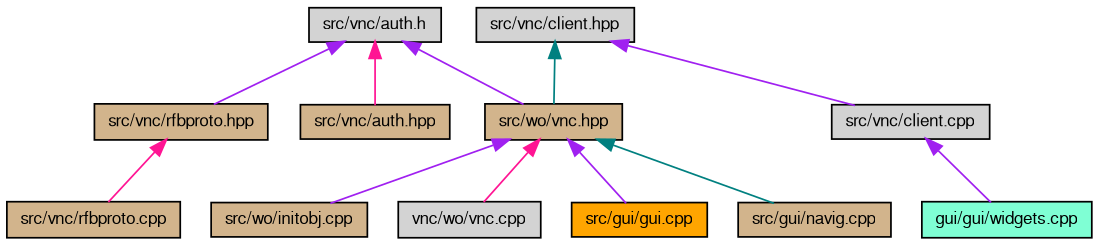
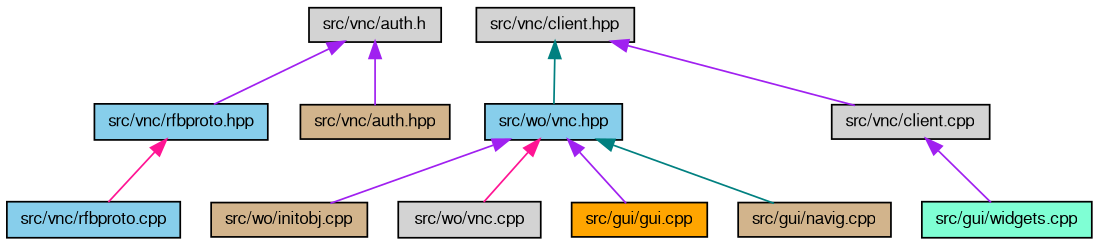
  digraph {
    node [color=black fillcolor=lightgrey fontname=FreeSans fontsize=10 shape=record style=filled]
    edge [color=purple dir=back fontname=FreeSans fontsize=10 labelfontname=FreeSans labelfontsize=10 style=solid]
    n1 [fontcolor=black height=0.2 label="src/vnc/auth.h" width=0.4]
-   n2 [fillcolor=tan height=0.2 label="src/wo/vnc.hpp" width=0.4]
+   n2 [fillcolor=skyblue height=0.2 label="src/wo/vnc.hpp" width=0.4]
    n3 [fillcolor=tan height=0.2 label="src/vnc/auth.hpp" width=0.4]
-   n4 [fillcolor=tan height=0.2 label="src/vnc/rfbproto.hpp" width=0.4]
+   n4 [fillcolor=skyblue height=0.2 label="src/vnc/rfbproto.hpp" width=0.4]
    n5 [fillcolor=orange height=0.2 label="src/gui/gui.cpp" width=0.4]
    n6 [fillcolor=tan height=0.2 label="src/gui/navig.cpp" width=0.4]
    n7 [fillcolor=tan height=0.2 label="src/wo/initobj.cpp" width=0.4]
-   n8 [height=0.2 label="vnc/wo/vnc.cpp" width=0.4]
-   n9 [fillcolor=tan height=0.2 label="src/vnc/rfbproto.cpp" width=0.4]
-   n10 [fillcolor=aquamarine height=0.2 label="gui/gui/widgets.cpp" width=0.4]
+   n8 [height=0.2 label="src/wo/vnc.cpp" width=0.4]
+   n9 [fillcolor=skyblue height=0.2 label="src/vnc/rfbproto.cpp" width=0.4]
+   n10 [fillcolor=aquamarine height=0.2 label="src/gui/widgets.cpp" width=0.4]
    n11 [height=0.2 label="src/vnc/client.hpp" width=0.4]
    n12 [height=0.2 label="src/vnc/client.cpp" width=0.4]
-   n1 -> n2
-   n1 -> n3 [color=deeppink]
+   n1 -> n3
    n1 -> n4
    n2 -> n5
    n2 -> n6 [color=teal]
    n2 -> n7
    n2 -> n8 [color=deeppink]
    n4 -> n9 [color=deeppink]
    n11 -> n2 [color=teal]
    n11 -> n12
    n12 -> n10
  }
